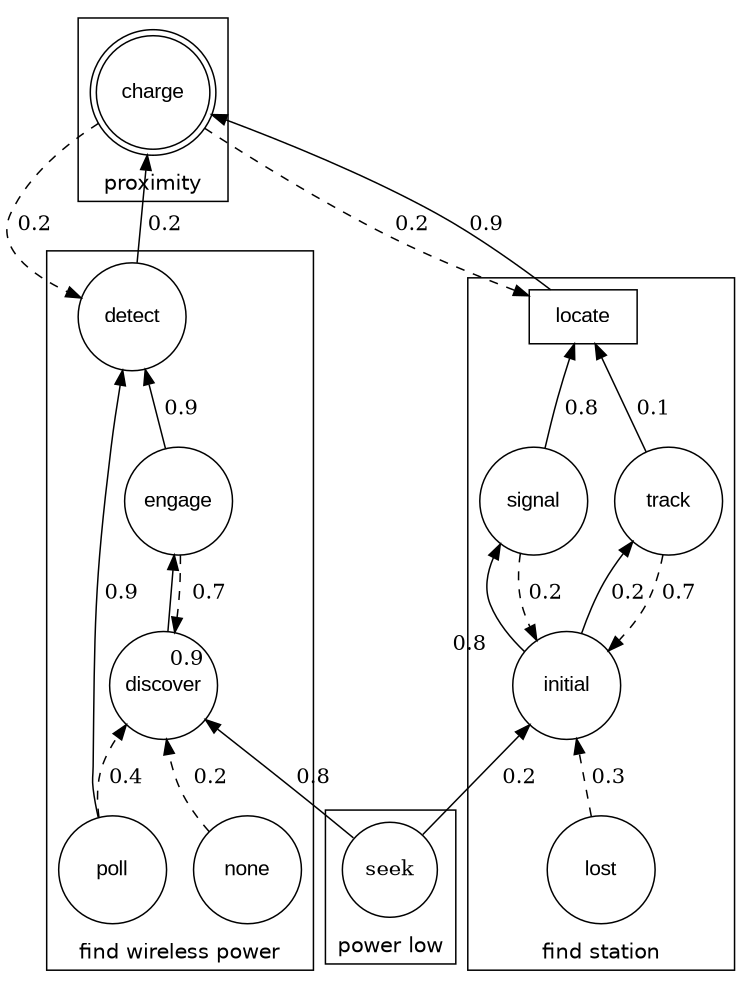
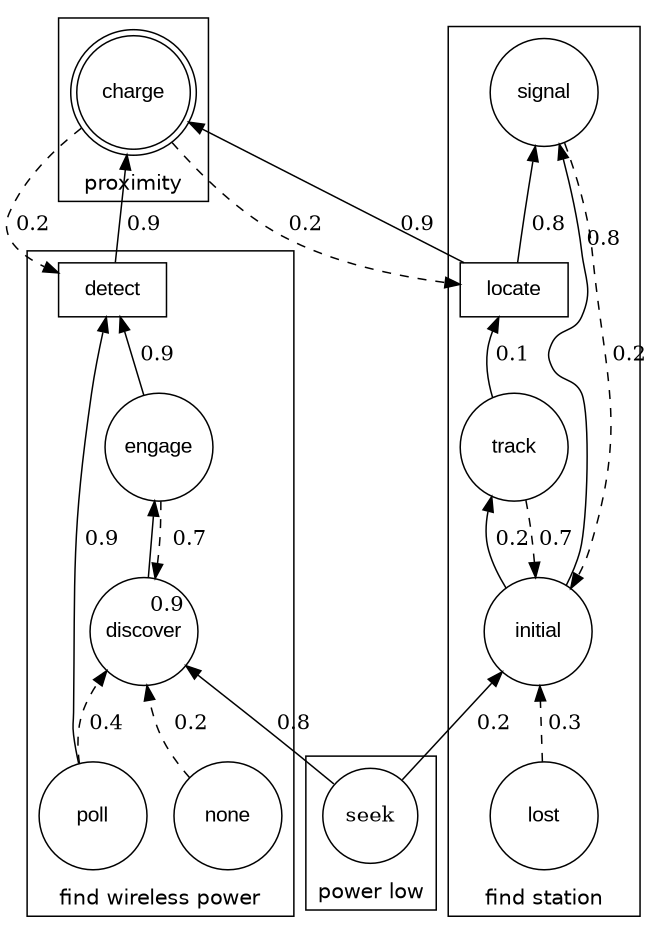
  digraph {
    fontname=helvetica
    rankdir=BT
    node [fontname=arial shape=circle]
    edge [color=black penwidth=1.0 splines=curved weight=0.2]
    charge [shape=doublecircle]
    seek [fontname=""]
    discover [width=1.0]
-   detect [width=1.0]
+   detect [shape=rectangle width=1.0]
    engage [width=1.0]
    poll [width=1.0]
    none [width=1.0]
    initial [width=1.0]
    locate [shape=rectangle width=1.0]
    signal [width=1.0]
    track [width=1.0]
    lost [width=1.0]
    subgraph cluster_1 {
      label=proximity
      charge
    }
    subgraph cluster_2 {
      label="power low"
      seek
    }
    subgraph cluster_3 {
      label="find wireless power"
      nodesep=1.3
      discover
      detect
      engage
      poll
      none
    }
    subgraph cluster_4 {
      forcelabels=true
      label="find station"
      nodesep=1.3
      initial
      locate
      signal
      track
      lost
    }
    charge -> detect [label=" 0.2 " style=dashed]
    charge -> locate [label=" 0.2 " style=dashed]
    seek -> discover [label=" 0.8 "]
    seek -> initial [label="  0.2"]
    discover -> engage [headlabel=" 0.9" labelangle=-10 labeldistance=7]
-   detect -> charge [label=" 0.2" weight=0.1 penwidth=""]
+   detect -> charge [label=" 0.9" weight=0.1 penwidth=""]
    engage -> discover [label="  0.7" style=dashed]
    engage -> detect [label=" 0.9"]
    poll -> discover [label=" 0.4" style=dashed]
    poll -> detect [label=" 0.9"]
    none -> discover [label="  0.2 " style=dashed]
    initial -> signal [headlabel=0.8 labelangle=-10 labeldistance=7]
    initial -> track [label=" 0.2"]
    locate -> charge [label="0.9 " weight=0.1 penwidth=""]
    signal -> initial [label=" 0.2 " style=dashed]
-   signal -> locate [label=" 0.8" weight=0.6 penwidth=""]
+   locate -> signal [label=" 0.8" weight=0.6 penwidth=""]
    track -> initial [label=" 0.7" style=dashed]
    track -> locate [label=" 0.1 " weight=0.6 penwidth=""]
    lost -> initial [label=" 0.3 " style=dashed]
  }
